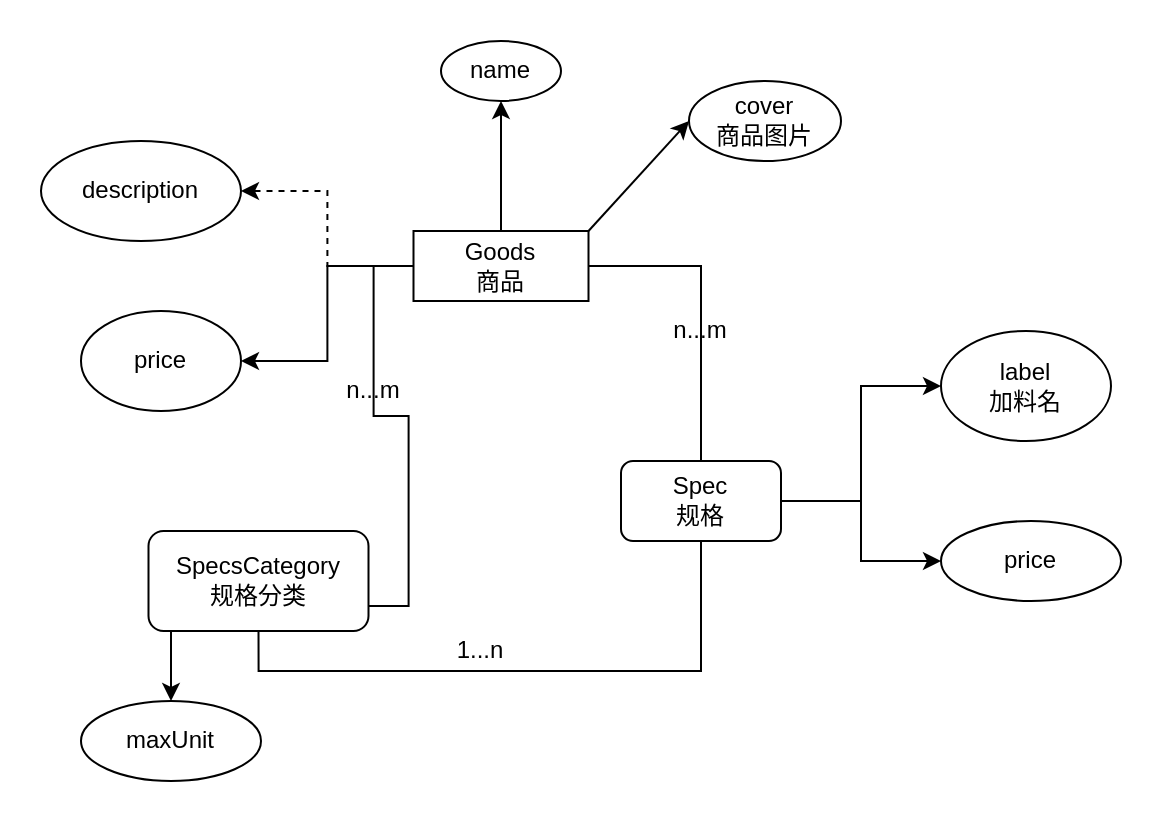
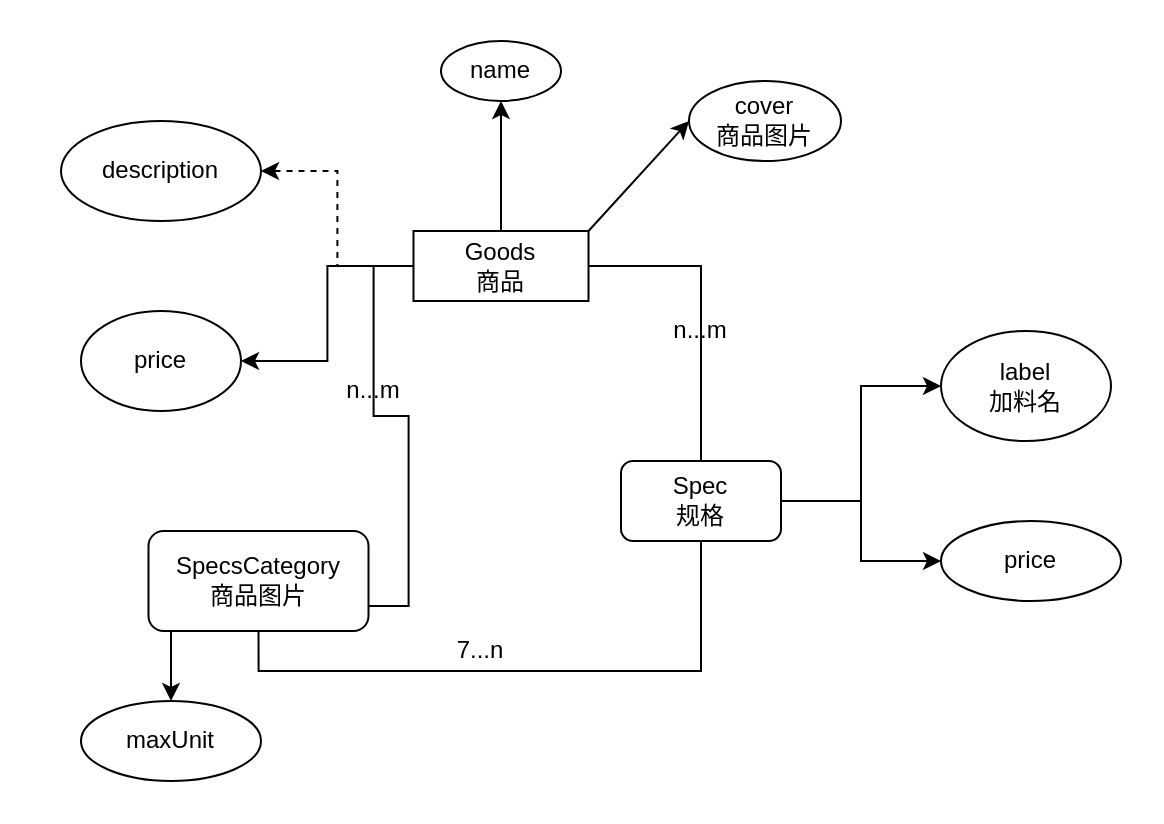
  <mxCell id="0" />
  <mxCell id="1" parent="0" />
  <mxCell id="2" style="rounded=0;orthogonalLoop=1;jettySize=auto;html=1;exitX=0.5;exitY=0;exitDx=0;exitDy=0;startArrow=none;startFill=0;endArrow=classic;endFill=1;" parent="1" source="7" edge="1"><mxGeometry relative="1" as="geometry"><mxPoint x="250" y="50" as="targetPoint" /></mxGeometry></mxCell>
  <mxCell id="3" style="edgeStyle=orthogonalEdgeStyle;rounded=0;orthogonalLoop=1;jettySize=auto;html=1;entryX=1;entryY=0.5;entryDx=0;entryDy=0;dashed=1;" parent="1" source="7" target="13" edge="1"><mxGeometry relative="1" as="geometry" /></mxCell>
  <mxCell id="4" style="edgeStyle=orthogonalEdgeStyle;rounded=0;orthogonalLoop=1;jettySize=auto;html=1;entryX=1;entryY=0.5;entryDx=0;entryDy=0;" parent="1" source="7" target="14" edge="1"><mxGeometry relative="1" as="geometry" /></mxCell>
  <mxCell id="5" style="edgeStyle=orthogonalEdgeStyle;rounded=0;orthogonalLoop=1;jettySize=auto;html=1;entryX=1;entryY=0.75;entryDx=0;entryDy=0;endArrow=none;endFill=0;" parent="1" source="7" target="17" edge="1"><mxGeometry relative="1" as="geometry" /></mxCell>
  <mxCell id="6" style="edgeStyle=none;rounded=0;orthogonalLoop=1;jettySize=auto;html=1;exitX=1;exitY=0;exitDx=0;exitDy=0;entryX=0;entryY=0.5;entryDx=0;entryDy=0;startArrow=none;startFill=0;endArrow=classic;endFill=1;strokeWidth=1;" parent="1" source="7" target="19" edge="1"><mxGeometry relative="1" as="geometry" /></mxCell>
  <mxCell id="7" value="Goods&lt;br&gt;商品" style="rounded=0;whiteSpace=wrap;html=1;" parent="1" vertex="1"><mxGeometry x="206.25" y="115" width="87.5" height="35" as="geometry" /></mxCell>
  <mxCell id="8" style="edgeStyle=orthogonalEdgeStyle;rounded=0;orthogonalLoop=1;jettySize=auto;html=1;exitX=0.5;exitY=0;exitDx=0;exitDy=0;entryX=1;entryY=0.5;entryDx=0;entryDy=0;startArrow=none;startFill=0;endArrow=none;endFill=0;strokeWidth=1;" parent="1" source="11" target="7" edge="1"><mxGeometry relative="1" as="geometry" /></mxCell>
  <mxCell id="9" style="edgeStyle=orthogonalEdgeStyle;rounded=0;orthogonalLoop=1;jettySize=auto;html=1;exitX=1;exitY=0.5;exitDx=0;exitDy=0;startArrow=none;startFill=0;endArrow=classic;endFill=1;strokeWidth=1;" parent="1" source="11" target="22" edge="1"><mxGeometry relative="1" as="geometry" /></mxCell>
  <mxCell id="10" style="edgeStyle=orthogonalEdgeStyle;rounded=0;orthogonalLoop=1;jettySize=auto;html=1;exitX=1;exitY=0.5;exitDx=0;exitDy=0;entryX=0;entryY=0.5;entryDx=0;entryDy=0;startArrow=none;startFill=0;endArrow=classic;endFill=1;strokeWidth=1;" parent="1" source="11" target="23" edge="1"><mxGeometry relative="1" as="geometry" /></mxCell>
  <mxCell id="11" value="Spec&lt;br&gt;规格" style="rounded=1;whiteSpace=wrap;html=1;" parent="1" vertex="1"><mxGeometry x="310" y="230" width="80" height="40" as="geometry" /></mxCell>
  <mxCell id="12" value="name" style="ellipse;whiteSpace=wrap;html=1;" parent="1" vertex="1"><mxGeometry x="220" y="20" width="60" height="30" as="geometry" /></mxCell>
- <mxCell id="13" value="description" style="ellipse;whiteSpace=wrap;html=1;" parent="1" vertex="1"><mxGeometry x="20" y="70" width="100" height="50" as="geometry" /></mxCell>
+ <mxCell id="13" value="description" style="ellipse;whiteSpace=wrap;html=1;" parent="1" vertex="1"><mxGeometry x="30" y="60" width="100" height="50" as="geometry" /></mxCell>
  <mxCell id="14" value="price" style="ellipse;whiteSpace=wrap;html=1;" parent="1" vertex="1"><mxGeometry x="40" y="155" width="80" height="50" as="geometry" /></mxCell>
  <mxCell id="15" style="edgeStyle=orthogonalEdgeStyle;rounded=0;orthogonalLoop=1;jettySize=auto;html=1;exitX=0.5;exitY=1;exitDx=0;exitDy=0;entryX=0.5;entryY=1;entryDx=0;entryDy=0;startArrow=none;startFill=0;endArrow=none;endFill=0;strokeWidth=1;" parent="1" source="17" target="11" edge="1"><mxGeometry relative="1" as="geometry" /></mxCell>
  <mxCell id="16" style="edgeStyle=orthogonalEdgeStyle;rounded=0;orthogonalLoop=1;jettySize=auto;html=1;exitX=0.25;exitY=1;exitDx=0;exitDy=0;entryX=0.5;entryY=0;entryDx=0;entryDy=0;startArrow=none;startFill=0;endArrow=classic;endFill=1;strokeWidth=1;" parent="1" source="17" target="24" edge="1"><mxGeometry relative="1" as="geometry" /></mxCell>
- <mxCell id="17" value="SpecsCategory&lt;br&gt;规格分类" style="rounded=1;whiteSpace=wrap;html=1;" parent="1" vertex="1"><mxGeometry x="73.75" y="265" width="110" height="50" as="geometry" /></mxCell>
+ <mxCell id="17" value="SpecsCategory&lt;br&gt;商品图片" style="rounded=1;whiteSpace=wrap;html=1;" parent="1" vertex="1"><mxGeometry x="73.75" y="265" width="110" height="50" as="geometry" /></mxCell>
  <mxCell id="18" value="n...m" style="text;html=1;align=center;verticalAlign=middle;resizable=0;points=[];autosize=1;strokeColor=none;" parent="1" vertex="1"><mxGeometry x="166.25" y="185" width="40" height="20" as="geometry" /></mxCell>
  <mxCell id="19" value="cover&lt;br&gt;商品图片" style="ellipse;whiteSpace=wrap;html=1;" parent="1" vertex="1"><mxGeometry x="344" y="40" width="76" height="40" as="geometry" /></mxCell>
- <mxCell id="20" value="1...n" style="text;html=1;strokeColor=none;fillColor=none;align=center;verticalAlign=middle;whiteSpace=wrap;rounded=0;" parent="1" vertex="1"><mxGeometry x="220" y="315" width="40" height="20" as="geometry" /></mxCell>
+ <mxCell id="20" value="7...n" style="text;html=1;strokeColor=none;fillColor=none;align=center;verticalAlign=middle;whiteSpace=wrap;rounded=0;" parent="1" vertex="1"><mxGeometry x="220" y="315" width="40" height="20" as="geometry" /></mxCell>
  <mxCell id="21" value="n...m" style="text;html=1;strokeColor=none;fillColor=none;align=center;verticalAlign=middle;whiteSpace=wrap;rounded=0;" parent="1" vertex="1"><mxGeometry x="330" y="155" width="40" height="20" as="geometry" /></mxCell>
  <mxCell id="22" value="price" style="ellipse;whiteSpace=wrap;html=1;" parent="1" vertex="1"><mxGeometry x="470" y="260" width="90" height="40" as="geometry" /></mxCell>
  <mxCell id="23" value="label&lt;br&gt;加料名" style="ellipse;whiteSpace=wrap;html=1;" parent="1" vertex="1"><mxGeometry x="470" y="165" width="85" height="55" as="geometry" /></mxCell>
  <mxCell id="24" value="maxUnit" style="ellipse;whiteSpace=wrap;html=1;" parent="1" vertex="1"><mxGeometry x="40" y="350" width="90" height="40" as="geometry" /></mxCell>
